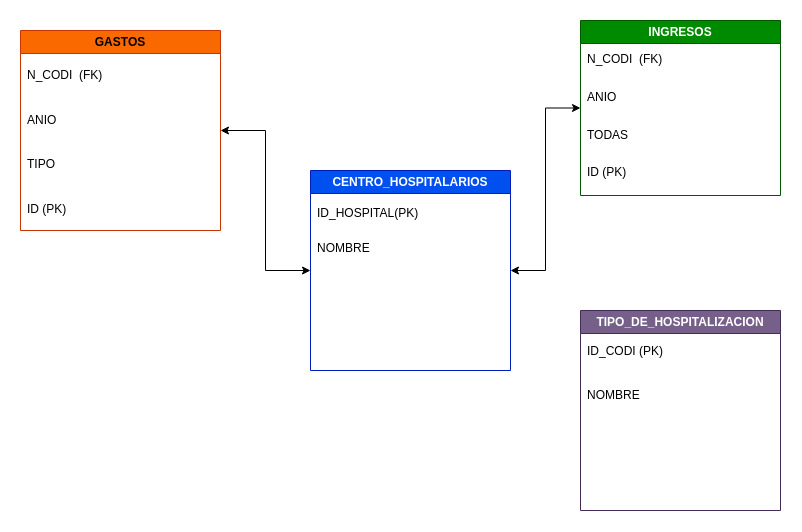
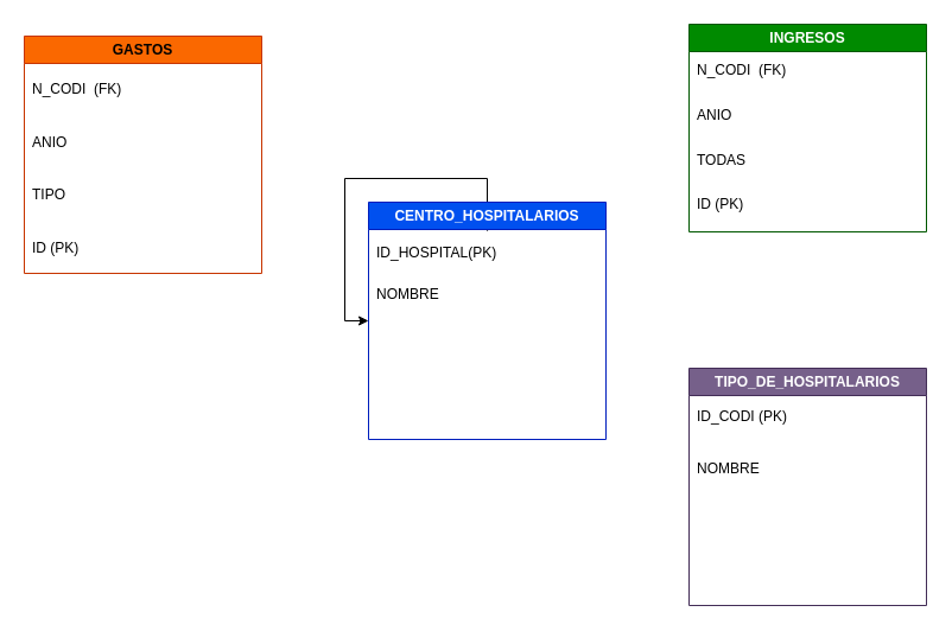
  <mxCell id="0" />
  <mxCell id="1" parent="0" />
  <mxCell id="2" value="&lt;div&gt;GASTOS&lt;/div&gt;" style="swimlane;whiteSpace=wrap;html=1;fillColor=#fa6800;strokeColor=#C73500;fontColor=#000000;" parent="1" vertex="1"><mxGeometry x="20" y="30" width="200" height="200" as="geometry" /></mxCell>
  <mxCell id="3" value="" style="shape=table;startSize=0;container=1;collapsible=0;childLayout=tableLayout;fontSize=11;fillColor=none;strokeColor=none;" parent="2" vertex="1"><mxGeometry y="22.5" width="200" height="177.5" as="geometry" /></mxCell>
  <mxCell id="4" value="" style="shape=tableRow;horizontal=0;startSize=0;swimlaneHead=0;swimlaneBody=0;strokeColor=inherit;top=0;left=0;bottom=0;right=0;collapsible=0;dropTarget=0;fillColor=none;points=[[0,0.5],[1,0.5]];portConstraint=eastwest;fontSize=16;" parent="3" vertex="1"><mxGeometry width="200" height="45" as="geometry" /></mxCell>
  <mxCell id="5" value="N_CODI&amp;nbsp; (FK)" style="shape=partialRectangle;html=1;whiteSpace=wrap;connectable=0;strokeColor=inherit;overflow=hidden;fillColor=none;top=0;left=0;bottom=0;right=0;pointerEvents=1;fontSize=12;align=left;spacingLeft=5;" parent="4" vertex="1"><mxGeometry width="200" height="45" as="geometry"><mxRectangle width="200" height="45" as="alternateBounds" /></mxGeometry></mxCell>
  <mxCell id="6" value="" style="shape=tableRow;horizontal=0;startSize=0;swimlaneHead=0;swimlaneBody=0;strokeColor=inherit;top=0;left=0;bottom=0;right=0;collapsible=0;dropTarget=0;fillColor=none;points=[[0,0.5],[1,0.5]];portConstraint=eastwest;fontSize=16;" parent="3" vertex="1"><mxGeometry y="45" width="200" height="44" as="geometry" /></mxCell>
  <mxCell id="7" value="ANIO" style="shape=partialRectangle;html=1;whiteSpace=wrap;connectable=0;strokeColor=inherit;overflow=hidden;fillColor=none;top=0;left=0;bottom=0;right=0;pointerEvents=1;fontSize=12;align=left;spacingLeft=5;" parent="6" vertex="1"><mxGeometry width="200" height="44" as="geometry"><mxRectangle width="200" height="44" as="alternateBounds" /></mxGeometry></mxCell>
  <mxCell id="8" value="" style="shape=tableRow;horizontal=0;startSize=0;swimlaneHead=0;swimlaneBody=0;strokeColor=inherit;top=0;left=0;bottom=0;right=0;collapsible=0;dropTarget=0;fillColor=none;points=[[0,0.5],[1,0.5]];portConstraint=eastwest;fontSize=16;" parent="3" vertex="1"><mxGeometry y="89" width="200" height="45" as="geometry" /></mxCell>
  <mxCell id="9" value="TIPO" style="shape=partialRectangle;html=1;whiteSpace=wrap;connectable=0;strokeColor=inherit;overflow=hidden;fillColor=none;top=0;left=0;bottom=0;right=0;pointerEvents=1;fontSize=12;align=left;spacingLeft=5;" parent="8" vertex="1"><mxGeometry width="200" height="45" as="geometry"><mxRectangle width="200" height="45" as="alternateBounds" /></mxGeometry></mxCell>
  <mxCell id="10" style="shape=tableRow;horizontal=0;startSize=0;swimlaneHead=0;swimlaneBody=0;strokeColor=inherit;top=0;left=0;bottom=0;right=0;collapsible=0;dropTarget=0;fillColor=none;points=[[0,0.5],[1,0.5]];portConstraint=eastwest;fontSize=16;" parent="3" vertex="1"><mxGeometry y="134" width="200" height="44" as="geometry" /></mxCell>
  <mxCell id="11" value="ID (PK)" style="shape=partialRectangle;html=1;whiteSpace=wrap;connectable=0;strokeColor=inherit;overflow=hidden;fillColor=none;top=0;left=0;bottom=0;right=0;pointerEvents=1;fontSize=12;align=left;spacingLeft=5;" parent="10" vertex="1"><mxGeometry width="200" height="44" as="geometry"><mxRectangle width="200" height="44" as="alternateBounds" /></mxGeometry></mxCell>
- <mxCell id="12" style="edgeStyle=orthogonalEdgeStyle;rounded=0;orthogonalLoop=1;jettySize=auto;html=1;exitX=1;exitY=0.5;exitDx=0;exitDy=0;entryX=0;entryY=0.5;entryDx=0;entryDy=0;startArrow=classic;startFill=1;" parent="1" source="14" target="26" edge="1"><mxGeometry relative="1" as="geometry" /></mxCell>
- <mxCell id="13" style="edgeStyle=orthogonalEdgeStyle;rounded=0;orthogonalLoop=1;jettySize=auto;html=1;exitX=0;exitY=0.5;exitDx=0;exitDy=0;entryX=1;entryY=0.5;entryDx=0;entryDy=0;startArrow=classic;startFill=1;" parent="1" source="14" target="2" edge="1"><mxGeometry relative="1" as="geometry" /></mxCell>
+ <mxCell id="13" style="edgeStyle=orthogonalEdgeStyle;rounded=0;orthogonalLoop=1;jettySize=auto;html=1;exitX=0;exitY=0.5;exitDx=0;exitDy=0;startArrow=classic;startFill=1;" parent="1" source="14" target="17" edge="1"><mxGeometry relative="1" as="geometry" /></mxCell>
  <mxCell id="14" value="CENTRO_HOSPITALARIOS" style="swimlane;whiteSpace=wrap;html=1;startSize=23;fillColor=#0050ef;fontColor=#ffffff;strokeColor=#001DBC;" parent="1" vertex="1"><mxGeometry x="310" y="170" width="200" height="200" as="geometry" /></mxCell>
  <mxCell id="15" value="" style="shape=table;startSize=0;container=1;collapsible=0;childLayout=tableLayout;fontSize=11;fillColor=none;strokeColor=none;" parent="14" vertex="1"><mxGeometry y="25" width="200" height="175" as="geometry" /></mxCell>
  <mxCell id="16" value="" style="shape=tableRow;horizontal=0;startSize=0;swimlaneHead=0;swimlaneBody=0;strokeColor=inherit;top=0;left=0;bottom=0;right=0;collapsible=0;dropTarget=0;fillColor=none;points=[[0,0.5],[1,0.5]];portConstraint=eastwest;fontSize=16;" parent="15" vertex="1"><mxGeometry width="200" height="36" as="geometry" /></mxCell>
  <mxCell id="17" value="ID_HOSPITAL(PK)" style="shape=partialRectangle;html=1;whiteSpace=wrap;connectable=0;strokeColor=inherit;overflow=hidden;fillColor=none;top=0;left=0;bottom=0;right=0;pointerEvents=1;fontSize=12;align=left;spacingLeft=5;" parent="16" vertex="1"><mxGeometry width="200" height="36" as="geometry"><mxRectangle width="200" height="36" as="alternateBounds" /></mxGeometry></mxCell>
  <mxCell id="18" value="" style="shape=tableRow;horizontal=0;startSize=0;swimlaneHead=0;swimlaneBody=0;strokeColor=inherit;top=0;left=0;bottom=0;right=0;collapsible=0;dropTarget=0;fillColor=none;points=[[0,0.5],[1,0.5]];portConstraint=eastwest;fontSize=16;" parent="15" vertex="1"><mxGeometry y="36" width="200" height="34" as="geometry" /></mxCell>
  <mxCell id="19" value="NOMBRE" style="shape=partialRectangle;html=1;whiteSpace=wrap;connectable=0;strokeColor=inherit;overflow=hidden;fillColor=none;top=0;left=0;bottom=0;right=0;pointerEvents=1;fontSize=12;align=left;spacingLeft=5;" parent="18" vertex="1"><mxGeometry width="200" height="34" as="geometry"><mxRectangle width="200" height="34" as="alternateBounds" /></mxGeometry></mxCell>
  <mxCell id="20" value="" style="shape=tableRow;horizontal=0;startSize=0;swimlaneHead=0;swimlaneBody=0;strokeColor=inherit;top=0;left=0;bottom=0;right=0;collapsible=0;dropTarget=0;fillColor=none;points=[[0,0.5],[1,0.5]];portConstraint=eastwest;fontSize=16;" parent="15" vertex="1"><mxGeometry y="70" width="200" height="35" as="geometry" /></mxCell>
  <mxCell id="21" value="" style="shape=partialRectangle;html=1;whiteSpace=wrap;connectable=0;strokeColor=inherit;overflow=hidden;fillColor=none;top=0;left=0;bottom=0;right=0;pointerEvents=1;fontSize=12;align=left;spacingLeft=5;" parent="20" vertex="1"><mxGeometry width="200" height="35" as="geometry"><mxRectangle width="200" height="35" as="alternateBounds" /></mxGeometry></mxCell>
  <mxCell id="22" value="" style="shape=tableRow;horizontal=0;startSize=0;swimlaneHead=0;swimlaneBody=0;strokeColor=inherit;top=0;left=0;bottom=0;right=0;collapsible=0;dropTarget=0;fillColor=none;points=[[0,0.5],[1,0.5]];portConstraint=eastwest;fontSize=16;" parent="15" vertex="1"><mxGeometry y="105" width="200" height="36" as="geometry" /></mxCell>
  <mxCell id="23" value="" style="shape=partialRectangle;html=1;whiteSpace=wrap;connectable=0;strokeColor=inherit;overflow=hidden;fillColor=none;top=0;left=0;bottom=0;right=0;pointerEvents=1;fontSize=12;align=left;spacingLeft=5;" parent="22" vertex="1"><mxGeometry width="200" height="36" as="geometry"><mxRectangle width="200" height="36" as="alternateBounds" /></mxGeometry></mxCell>
  <mxCell id="24" style="shape=tableRow;horizontal=0;startSize=0;swimlaneHead=0;swimlaneBody=0;strokeColor=inherit;top=0;left=0;bottom=0;right=0;collapsible=0;dropTarget=0;fillColor=none;points=[[0,0.5],[1,0.5]];portConstraint=eastwest;fontSize=16;" parent="15" vertex="1"><mxGeometry y="141" width="200" height="34" as="geometry" /></mxCell>
  <mxCell id="25" value="" style="shape=partialRectangle;html=1;whiteSpace=wrap;connectable=0;strokeColor=inherit;overflow=hidden;fillColor=none;top=0;left=0;bottom=0;right=0;pointerEvents=1;fontSize=12;align=left;spacingLeft=5;" parent="24" vertex="1"><mxGeometry width="200" height="34" as="geometry"><mxRectangle width="200" height="34" as="alternateBounds" /></mxGeometry></mxCell>
  <mxCell id="26" value="&lt;div&gt;INGRESOS&lt;/div&gt;" style="swimlane;whiteSpace=wrap;html=1;fillColor=#008a00;fontColor=#ffffff;strokeColor=#005700;" parent="1" vertex="1"><mxGeometry x="580" y="20" width="200" height="175" as="geometry" /></mxCell>
  <mxCell id="27" value="" style="shape=table;startSize=0;container=1;collapsible=0;childLayout=tableLayout;fontSize=11;fillColor=none;strokeColor=none;" parent="26" vertex="1"><mxGeometry y="20" width="200" height="150" as="geometry" /></mxCell>
  <mxCell id="28" value="" style="shape=tableRow;horizontal=0;startSize=0;swimlaneHead=0;swimlaneBody=0;strokeColor=inherit;top=0;left=0;bottom=0;right=0;collapsible=0;dropTarget=0;fillColor=none;points=[[0,0.5],[1,0.5]];portConstraint=eastwest;fontSize=16;" parent="27" vertex="1"><mxGeometry width="200" height="38" as="geometry" /></mxCell>
  <mxCell id="29" value="N_CODI&amp;nbsp; (FK)" style="shape=partialRectangle;html=1;whiteSpace=wrap;connectable=0;strokeColor=inherit;overflow=hidden;fillColor=none;top=0;left=0;bottom=0;right=0;pointerEvents=1;fontSize=12;align=left;spacingLeft=5;" parent="28" vertex="1"><mxGeometry width="200" height="38" as="geometry"><mxRectangle width="200" height="38" as="alternateBounds" /></mxGeometry></mxCell>
  <mxCell id="30" value="" style="shape=tableRow;horizontal=0;startSize=0;swimlaneHead=0;swimlaneBody=0;strokeColor=inherit;top=0;left=0;bottom=0;right=0;collapsible=0;dropTarget=0;fillColor=none;points=[[0,0.5],[1,0.5]];portConstraint=eastwest;fontSize=16;" parent="27" vertex="1"><mxGeometry y="38" width="200" height="38" as="geometry" /></mxCell>
  <mxCell id="31" value="ANIO" style="shape=partialRectangle;html=1;whiteSpace=wrap;connectable=0;strokeColor=inherit;overflow=hidden;fillColor=none;top=0;left=0;bottom=0;right=0;pointerEvents=1;fontSize=12;align=left;spacingLeft=5;" parent="30" vertex="1"><mxGeometry width="200" height="38" as="geometry"><mxRectangle width="200" height="38" as="alternateBounds" /></mxGeometry></mxCell>
  <mxCell id="32" value="" style="shape=tableRow;horizontal=0;startSize=0;swimlaneHead=0;swimlaneBody=0;strokeColor=inherit;top=0;left=0;bottom=0;right=0;collapsible=0;dropTarget=0;fillColor=none;points=[[0,0.5],[1,0.5]];portConstraint=eastwest;fontSize=16;" parent="27" vertex="1"><mxGeometry y="76" width="200" height="37" as="geometry" /></mxCell>
  <mxCell id="33" value="TODAS" style="shape=partialRectangle;html=1;whiteSpace=wrap;connectable=0;strokeColor=inherit;overflow=hidden;fillColor=none;top=0;left=0;bottom=0;right=0;pointerEvents=1;fontSize=12;align=left;spacingLeft=5;" parent="32" vertex="1"><mxGeometry width="200" height="37" as="geometry"><mxRectangle width="200" height="37" as="alternateBounds" /></mxGeometry></mxCell>
  <mxCell id="34" style="shape=tableRow;horizontal=0;startSize=0;swimlaneHead=0;swimlaneBody=0;strokeColor=inherit;top=0;left=0;bottom=0;right=0;collapsible=0;dropTarget=0;fillColor=none;points=[[0,0.5],[1,0.5]];portConstraint=eastwest;fontSize=16;" parent="27" vertex="1"><mxGeometry y="113" width="200" height="37" as="geometry" /></mxCell>
  <mxCell id="35" value="ID (PK)" style="shape=partialRectangle;html=1;whiteSpace=wrap;connectable=0;strokeColor=inherit;overflow=hidden;fillColor=none;top=0;left=0;bottom=0;right=0;pointerEvents=1;fontSize=12;align=left;spacingLeft=5;" parent="34" vertex="1"><mxGeometry width="200" height="37" as="geometry"><mxRectangle width="200" height="37" as="alternateBounds" /></mxGeometry></mxCell>
- <mxCell id="36" value="&lt;div&gt;TIPO_DE_HOSPITALIZACION&lt;/div&gt;" style="swimlane;whiteSpace=wrap;html=1;fillColor=#76608a;fontColor=#ffffff;strokeColor=#432D57;" parent="1" vertex="1"><mxGeometry x="580" y="310" width="200" height="200" as="geometry" /></mxCell>
+ <mxCell id="36" value="&lt;div&gt;TIPO_DE_HOSPITALARIOS&lt;/div&gt;" style="swimlane;whiteSpace=wrap;html=1;fillColor=#76608a;fontColor=#ffffff;strokeColor=#432D57;" parent="1" vertex="1"><mxGeometry x="580" y="310" width="200" height="200" as="geometry" /></mxCell>
  <mxCell id="37" value="" style="shape=table;startSize=0;container=1;collapsible=0;childLayout=tableLayout;fontSize=11;fillColor=none;strokeColor=none;" parent="36" vertex="1"><mxGeometry y="20" width="200" height="180" as="geometry" /></mxCell>
  <mxCell id="38" value="" style="shape=tableRow;horizontal=0;startSize=0;swimlaneHead=0;swimlaneBody=0;strokeColor=inherit;top=0;left=0;bottom=0;right=0;collapsible=0;dropTarget=0;fillColor=none;points=[[0,0.5],[1,0.5]];portConstraint=eastwest;fontSize=16;" parent="37" vertex="1"><mxGeometry width="200" height="42" as="geometry" /></mxCell>
  <mxCell id="39" value="ID_CODI (PK)" style="shape=partialRectangle;html=1;whiteSpace=wrap;connectable=0;strokeColor=inherit;overflow=hidden;fillColor=none;top=0;left=0;bottom=0;right=0;pointerEvents=1;fontSize=12;align=left;spacingLeft=5;" parent="38" vertex="1"><mxGeometry width="200" height="42" as="geometry"><mxRectangle width="200" height="42" as="alternateBounds" /></mxGeometry></mxCell>
  <mxCell id="40" value="" style="shape=tableRow;horizontal=0;startSize=0;swimlaneHead=0;swimlaneBody=0;strokeColor=inherit;top=0;left=0;bottom=0;right=0;collapsible=0;dropTarget=0;fillColor=none;points=[[0,0.5],[1,0.5]];portConstraint=eastwest;fontSize=16;" parent="37" vertex="1"><mxGeometry y="42" width="200" height="45" as="geometry" /></mxCell>
  <mxCell id="41" value="NOMBRE" style="shape=partialRectangle;html=1;whiteSpace=wrap;connectable=0;strokeColor=inherit;overflow=hidden;fillColor=none;top=0;left=0;bottom=0;right=0;pointerEvents=1;fontSize=12;align=left;spacingLeft=5;" parent="40" vertex="1"><mxGeometry width="200" height="45" as="geometry"><mxRectangle width="200" height="45" as="alternateBounds" /></mxGeometry></mxCell>
  <mxCell id="42" value="" style="shape=tableRow;horizontal=0;startSize=0;swimlaneHead=0;swimlaneBody=0;strokeColor=inherit;top=0;left=0;bottom=0;right=0;collapsible=0;dropTarget=0;fillColor=none;points=[[0,0.5],[1,0.5]];portConstraint=eastwest;fontSize=16;" parent="37" vertex="1"><mxGeometry y="87" width="200" height="48" as="geometry" /></mxCell>
  <mxCell id="43" value="" style="shape=partialRectangle;html=1;whiteSpace=wrap;connectable=0;strokeColor=inherit;overflow=hidden;fillColor=none;top=0;left=0;bottom=0;right=0;pointerEvents=1;fontSize=12;align=left;spacingLeft=5;" parent="42" vertex="1"><mxGeometry width="200" height="48" as="geometry"><mxRectangle width="200" height="48" as="alternateBounds" /></mxGeometry></mxCell>
  <mxCell id="44" style="shape=tableRow;horizontal=0;startSize=0;swimlaneHead=0;swimlaneBody=0;strokeColor=inherit;top=0;left=0;bottom=0;right=0;collapsible=0;dropTarget=0;fillColor=none;points=[[0,0.5],[1,0.5]];portConstraint=eastwest;fontSize=16;" parent="37" vertex="1"><mxGeometry y="135" width="200" height="45" as="geometry" /></mxCell>
  <mxCell id="45" value="" style="shape=partialRectangle;html=1;whiteSpace=wrap;connectable=0;strokeColor=inherit;overflow=hidden;fillColor=none;top=0;left=0;bottom=0;right=0;pointerEvents=1;fontSize=12;align=left;spacingLeft=5;" parent="44" vertex="1"><mxGeometry width="200" height="45" as="geometry"><mxRectangle width="200" height="45" as="alternateBounds" /></mxGeometry></mxCell>
